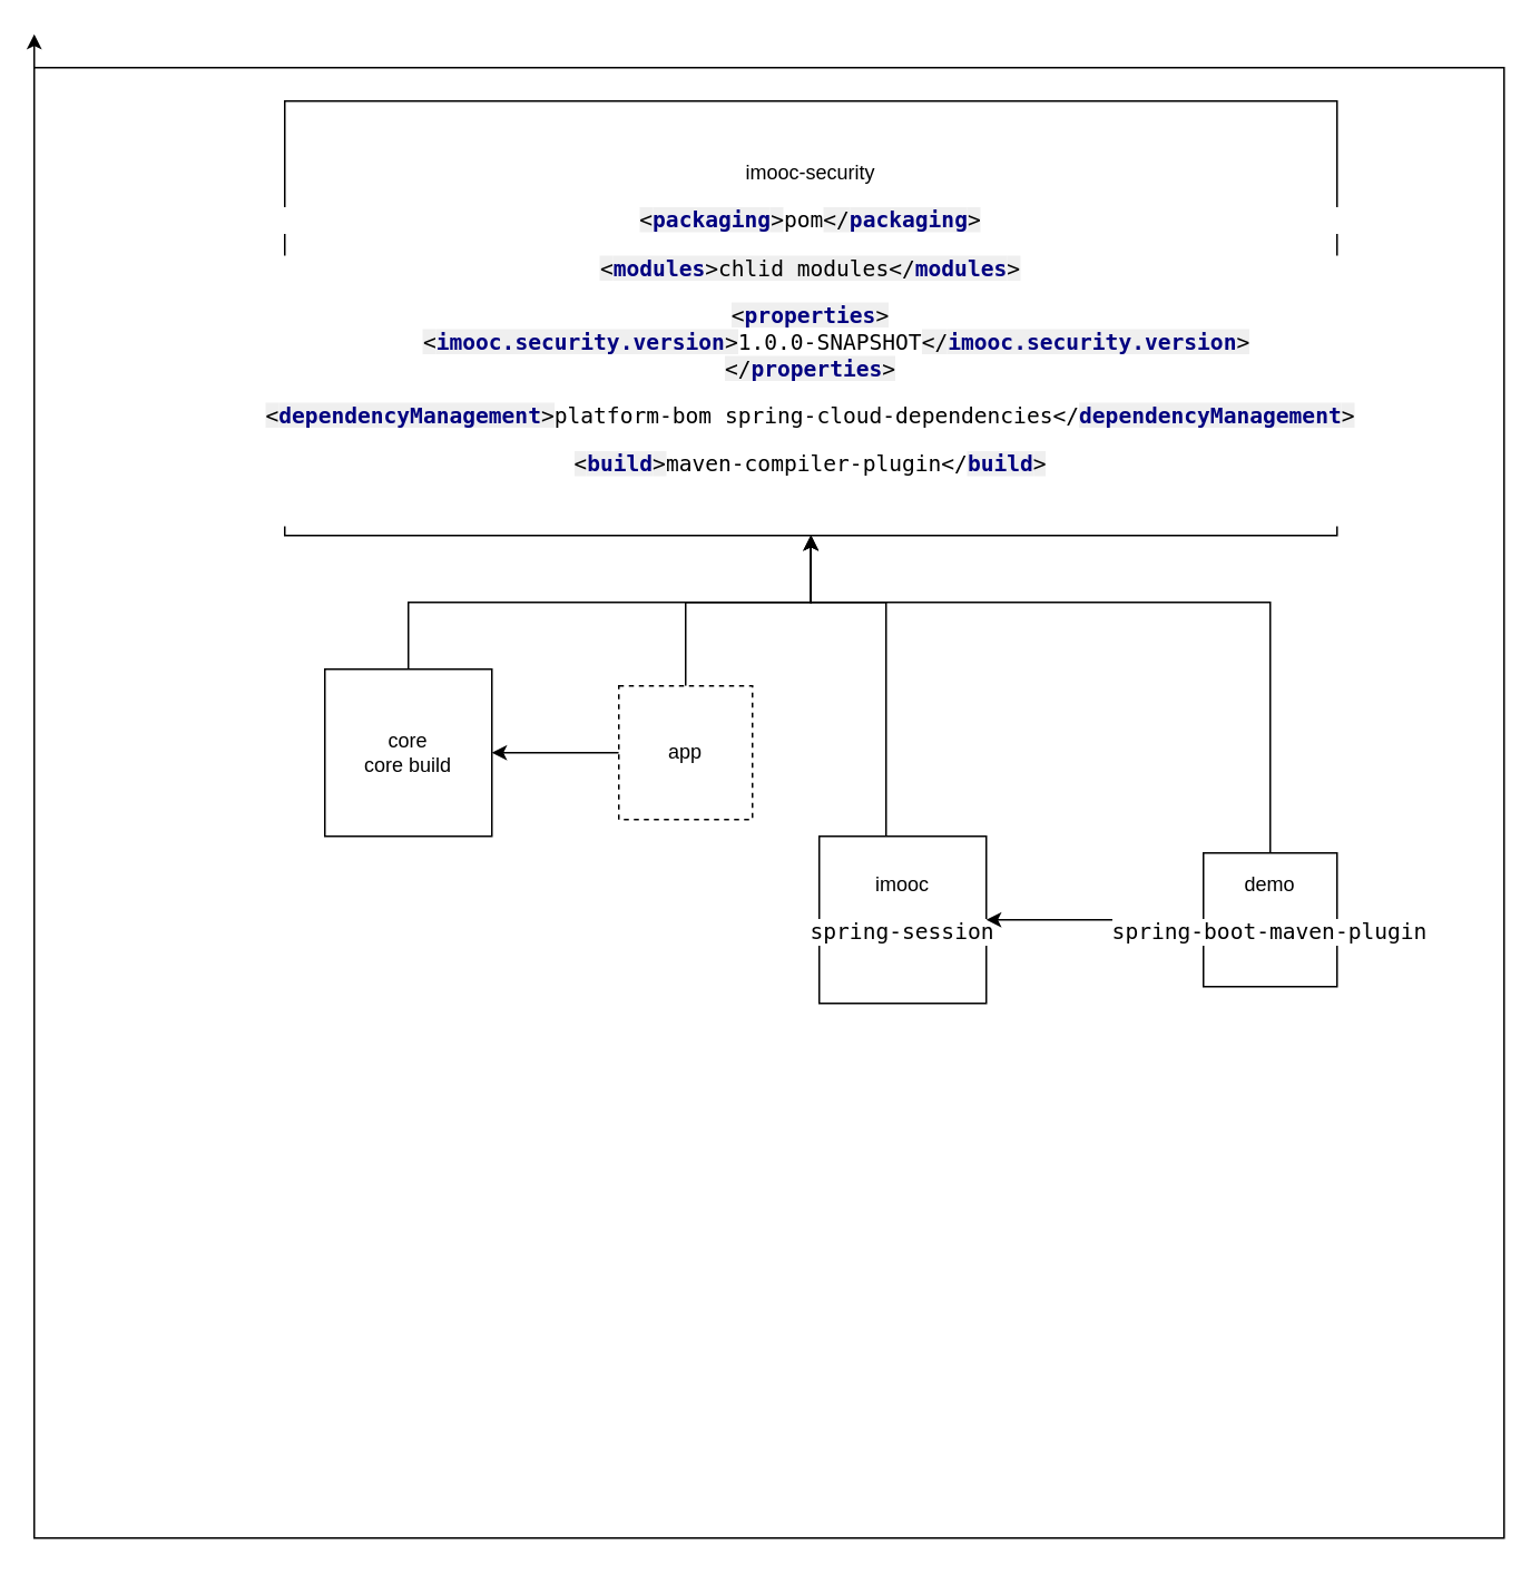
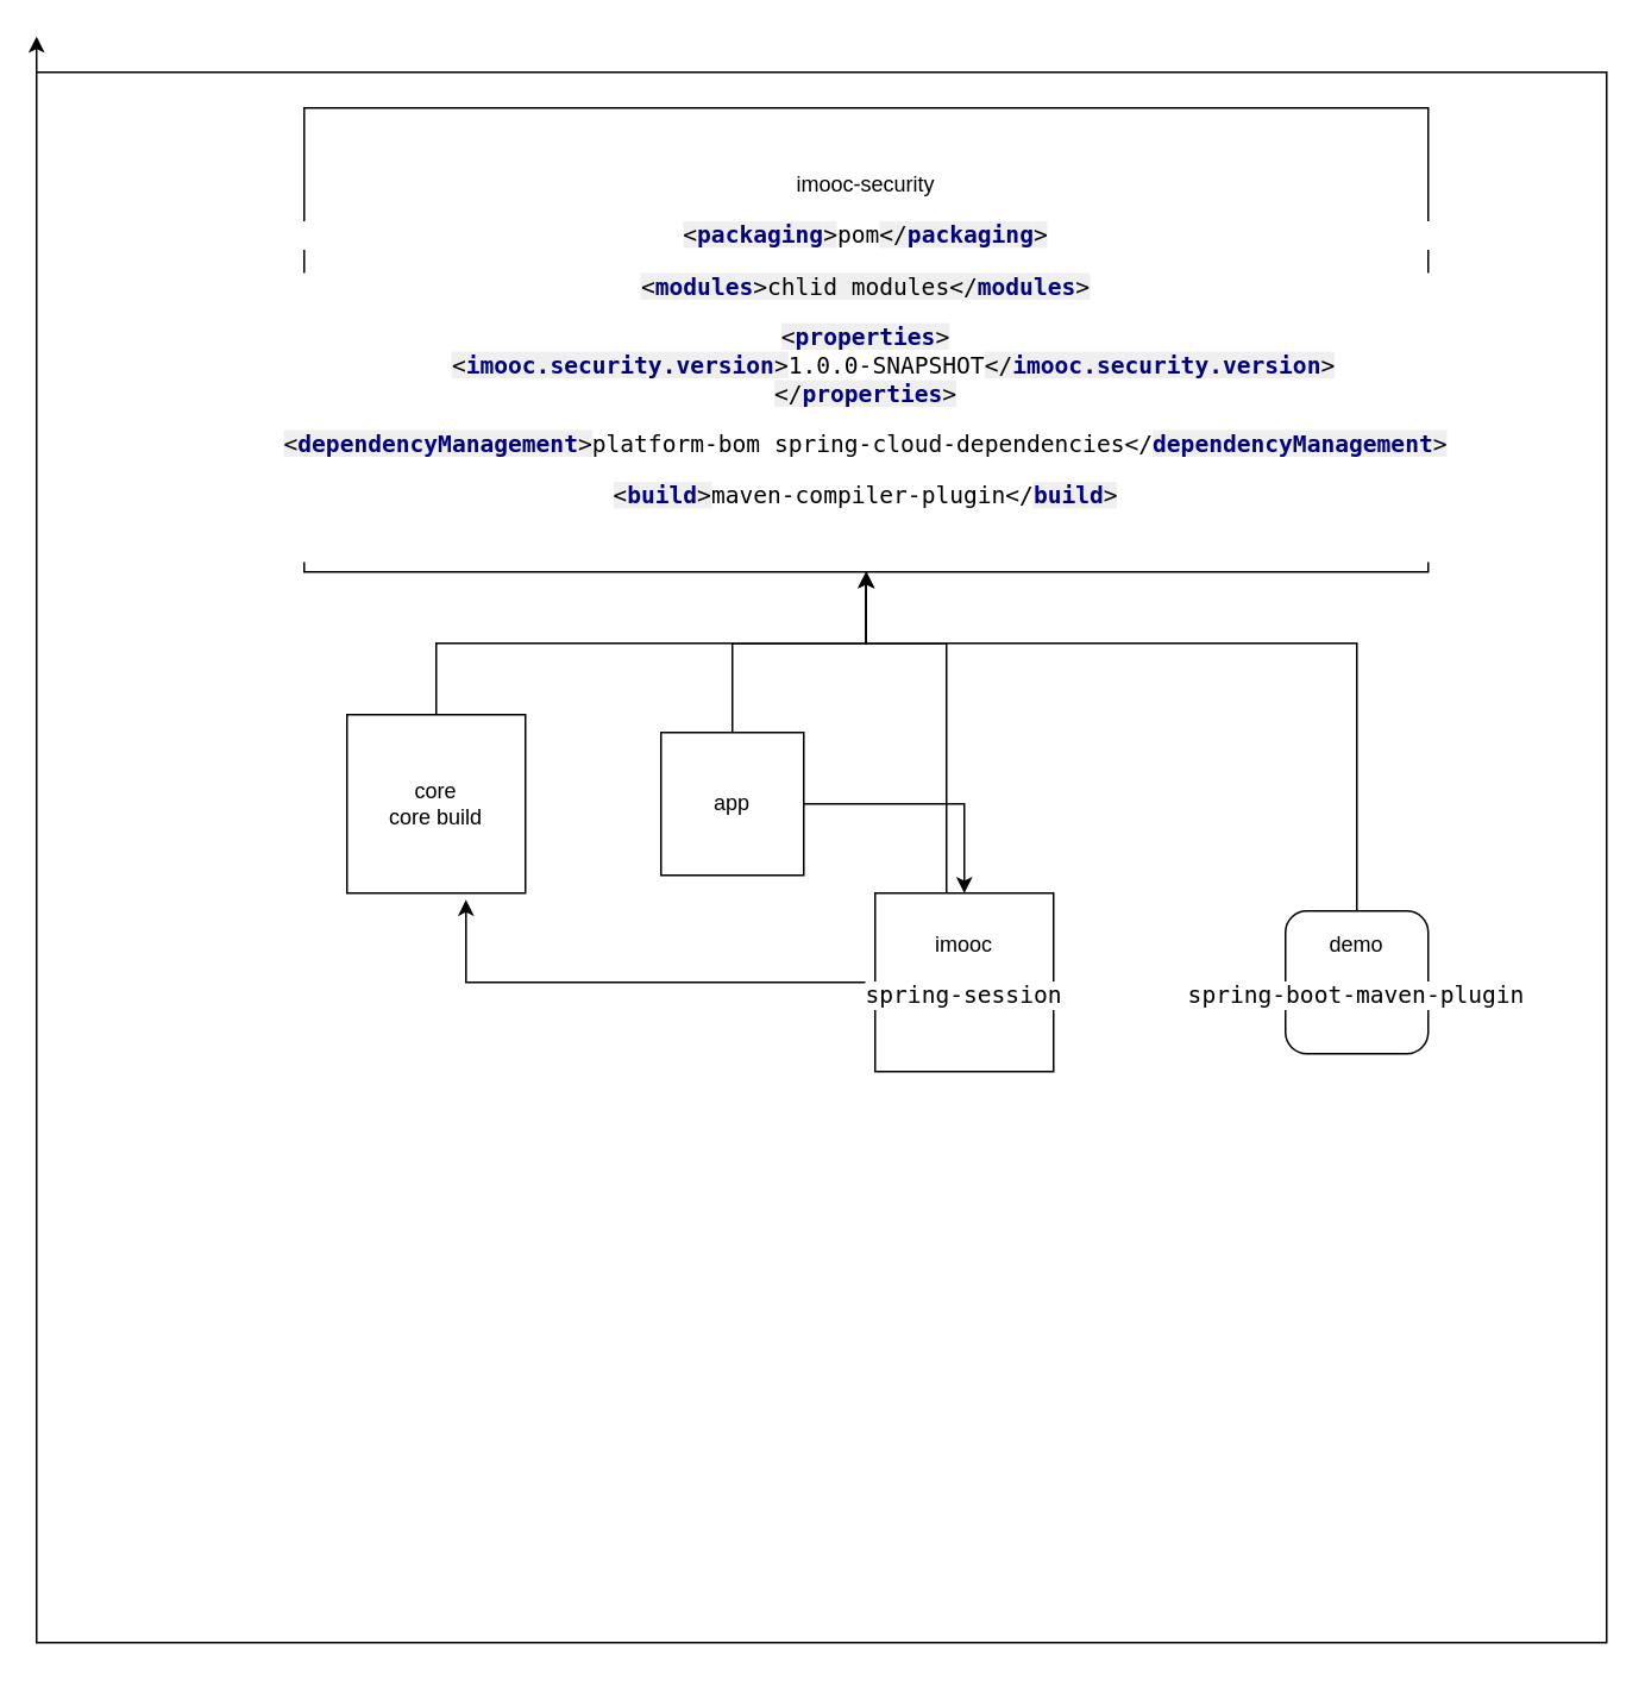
  <mxCell id="0" />
  <mxCell id="1" parent="0" />
  <mxCell id="2" style="edgeStyle=orthogonalEdgeStyle;rounded=0;orthogonalLoop=1;jettySize=auto;html=1;exitX=0;exitY=0;exitDx=0;exitDy=0;" edge="1" parent="1" source="3"><mxGeometry relative="1" as="geometry"><mxPoint x="20" y="20" as="targetPoint" /></mxGeometry></mxCell>
  <mxCell id="3" value="" style="whiteSpace=wrap;html=1;aspect=fixed;" vertex="1" parent="1"><mxGeometry x="20" width="880" height="880" as="geometry" y="40" /></mxCell>
  <mxCell id="4" value="&lt;br&gt;&lt;br&gt;&lt;br&gt;imooc-security&lt;br&gt;&lt;pre style=&quot;background-color: rgb(255 , 255 , 255) ; font-family: &amp;#34;jetbrains mono&amp;#34; , monospace ; font-size: 9.8pt&quot;&gt;&lt;span style=&quot;background-color: #efefef&quot;&gt;&amp;lt;&lt;/span&gt;&lt;span style=&quot;color: #000080 ; background-color: #efefef ; font-weight: bold&quot;&gt;packaging&lt;/span&gt;&lt;span style=&quot;background-color: #efefef&quot;&gt;&amp;gt;&lt;/span&gt;pom&lt;span style=&quot;background-color: #efefef&quot;&gt;&amp;lt;/&lt;/span&gt;&lt;span style=&quot;color: #000080 ; background-color: #efefef ; font-weight: bold&quot;&gt;packaging&lt;/span&gt;&lt;span style=&quot;background-color: #efefef&quot;&gt;&amp;gt;&lt;/span&gt;&lt;/pre&gt;&lt;pre style=&quot;background-color: rgb(255 , 255 , 255) ; font-family: &amp;#34;jetbrains mono&amp;#34; , monospace ; font-size: 9.8pt&quot;&gt;&lt;pre style=&quot;font-family: &amp;#34;jetbrains mono&amp;#34; , monospace ; font-size: 9.8pt&quot;&gt;&lt;span style=&quot;background-color: #efefef&quot;&gt;&amp;lt;&lt;/span&gt;&lt;span style=&quot;color: #000080 ; background-color: #efefef ; font-weight: bold&quot;&gt;modules&lt;/span&gt;&lt;span style=&quot;background-color: #efefef&quot;&gt;&amp;gt;chlid modules&lt;/span&gt;&lt;span style=&quot;background-color: #efefef&quot;&gt;&amp;lt;/&lt;/span&gt;&lt;span style=&quot;color: #000080 ; background-color: #efefef ; font-weight: bold&quot;&gt;modules&lt;/span&gt;&lt;span style=&quot;background-color: #efefef&quot;&gt;&amp;gt;&lt;/span&gt;&lt;/pre&gt;&lt;pre style=&quot;font-family: &amp;#34;jetbrains mono&amp;#34; , monospace ; font-size: 9.8pt&quot;&gt;&lt;pre style=&quot;font-family: &amp;#34;jetbrains mono&amp;#34; , monospace ; font-size: 9.8pt&quot;&gt;&lt;span style=&quot;background-color: #efefef&quot;&gt;&amp;lt;&lt;/span&gt;&lt;span style=&quot;color: #000080 ; background-color: #efefef ; font-weight: bold&quot;&gt;properties&lt;/span&gt;&lt;span style=&quot;background-color: #efefef&quot;&gt;&amp;gt;&lt;/span&gt;&lt;br&gt;    &lt;span style=&quot;background-color: #efefef&quot;&gt;&amp;lt;&lt;/span&gt;&lt;span style=&quot;color: #000080 ; background-color: #efefef ; font-weight: bold&quot;&gt;imooc.security.version&lt;/span&gt;&lt;span style=&quot;background-color: #efefef&quot;&gt;&amp;gt;&lt;/span&gt;1.0.0-SNAPSHOT&lt;span style=&quot;background-color: #efefef&quot;&gt;&amp;lt;/&lt;/span&gt;&lt;span style=&quot;color: #000080 ; background-color: #efefef ; font-weight: bold&quot;&gt;imooc.security.version&lt;/span&gt;&lt;span style=&quot;background-color: #efefef&quot;&gt;&amp;gt;&lt;/span&gt;&lt;br&gt;&lt;span style=&quot;background-color: #efefef&quot;&gt;&amp;lt;/&lt;/span&gt;&lt;span style=&quot;color: #000080 ; background-color: #efefef ; font-weight: bold&quot;&gt;properties&lt;/span&gt;&lt;span style=&quot;background-color: #efefef&quot;&gt;&amp;gt;&lt;/span&gt;&lt;/pre&gt;&lt;pre style=&quot;font-family: &amp;#34;jetbrains mono&amp;#34; , monospace ; font-size: 9.8pt&quot;&gt;&lt;pre style=&quot;font-family: &amp;#34;jetbrains mono&amp;#34; , monospace ; font-size: 9.8pt&quot;&gt;&lt;span style=&quot;background-color: #efefef&quot;&gt;&amp;lt;&lt;/span&gt;&lt;span style=&quot;color: #000080 ; background-color: #efefef ; font-weight: bold&quot;&gt;dependencyManagement&lt;/span&gt;&lt;span style=&quot;background-color: #efefef&quot;&gt;&amp;gt;&lt;/span&gt;platform-bom spring-cloud-dependencies&amp;lt;/&lt;span style=&quot;font-size: 9.8pt ; color: rgb(0 , 0 , 128) ; background-color: rgb(239 , 239 , 239) ; font-weight: bold&quot;&gt;dependencyManagement&lt;/span&gt;&lt;span style=&quot;font-size: 9.8pt ; background-color: rgb(239 , 239 , 239)&quot;&gt;&amp;gt;&lt;/span&gt;&lt;/pre&gt;&lt;pre style=&quot;font-family: &amp;#34;jetbrains mono&amp;#34; , monospace ; font-size: 9.8pt&quot;&gt;&lt;span style=&quot;background-color: #efefef&quot;&gt;&amp;lt;&lt;/span&gt;&lt;span style=&quot;color: #000080 ; background-color: #efefef ; font-weight: bold&quot;&gt;build&lt;/span&gt;&lt;span style=&quot;background-color: #efefef&quot;&gt;&amp;gt;&lt;/span&gt;maven-compiler-plugin&amp;lt;/&lt;span style=&quot;font-size: 9.8pt ; color: rgb(0 , 0 , 128) ; background-color: rgb(239 , 239 , 239) ; font-weight: bold&quot;&gt;build&lt;/span&gt;&lt;span style=&quot;font-size: 9.8pt ; background-color: rgb(239 , 239 , 239)&quot;&gt;&amp;gt;&lt;/span&gt;&lt;/pre&gt;&lt;/pre&gt;&lt;/pre&gt;&lt;pre style=&quot;font-family: &amp;#34;jetbrains mono&amp;#34; , monospace ; font-size: 9.8pt&quot;&gt;&lt;span style=&quot;background-color: #efefef&quot;&gt;&lt;br&gt;&lt;/span&gt;&lt;/pre&gt;&lt;/pre&gt;" style="rounded=0;whiteSpace=wrap;html=1;" vertex="1" parent="1"><mxGeometry x="170" y="60" width="630" height="260" as="geometry" /></mxCell>
  <mxCell id="5" value="" style="edgeStyle=orthogonalEdgeStyle;rounded=0;orthogonalLoop=1;jettySize=auto;html=1;" edge="1" parent="1" source="7" target="4"><mxGeometry relative="1" as="geometry"><Array as="points"><mxPoint x="410" y="360" /><mxPoint x="485" y="360" /></Array></mxGeometry></mxCell>
- <mxCell id="6" value="" style="edgeStyle=orthogonalEdgeStyle;rounded=0;orthogonalLoop=1;jettySize=auto;html=1;" edge="1" parent="1" source="7" target="9"><mxGeometry relative="1" as="geometry" /></mxCell>
- <mxCell id="7" value="app" style="whiteSpace=wrap;html=1;aspect=fixed;dashed=1;" vertex="1" parent="1"><mxGeometry x="370" y="410" width="80" height="80" as="geometry" /></mxCell>
+ <mxCell id="6" value="" style="edgeStyle=orthogonalEdgeStyle;rounded=0;orthogonalLoop=1;jettySize=auto;html=1;" edge="1" parent="1" source="7" target="12"><mxGeometry relative="1" as="geometry" /></mxCell>
+ <mxCell id="7" value="app" style="whiteSpace=wrap;html=1;aspect=fixed;" vertex="1" parent="1"><mxGeometry x="370" y="410" width="80" height="80" as="geometry" /></mxCell>
  <mxCell id="8" value="" style="edgeStyle=orthogonalEdgeStyle;rounded=0;orthogonalLoop=1;jettySize=auto;html=1;" edge="1" parent="1" source="9" target="4"><mxGeometry relative="1" as="geometry" /></mxCell>
  <mxCell id="9" value="core&lt;br&gt;core build" style="whiteSpace=wrap;html=1;aspect=fixed;" vertex="1" parent="1"><mxGeometry x="194" y="400" width="100" height="100" as="geometry" /></mxCell>
  <mxCell id="10" value="" style="edgeStyle=orthogonalEdgeStyle;rounded=0;orthogonalLoop=1;jettySize=auto;html=1;" edge="1" parent="1" source="12" target="4"><mxGeometry relative="1" as="geometry"><Array as="points"><mxPoint x="530" y="360" /><mxPoint x="485" y="360" /></Array></mxGeometry></mxCell>
+ <mxCell id="11" value="" style="edgeStyle=orthogonalEdgeStyle;rounded=0;orthogonalLoop=1;jettySize=auto;html=1;entryX=0.667;entryY=1.037;entryDx=0;entryDy=0;entryPerimeter=0;" edge="1" parent="1" source="12" target="9"><mxGeometry relative="1" as="geometry"><Array as="points"><mxPoint x="261" y="550" /></Array></mxGeometry></mxCell>
  <mxCell id="12" value="imooc&lt;br&gt;&lt;pre style=&quot;background-color: rgb(255 , 255 , 255) ; font-family: &amp;#34;jetbrains mono&amp;#34; , monospace ; font-size: 9.8pt&quot;&gt;spring-session&lt;/pre&gt;" style="whiteSpace=wrap;html=1;aspect=fixed;" vertex="1" parent="1"><mxGeometry x="490" y="500" width="100" height="100" as="geometry" /></mxCell>
  <mxCell id="13" value="" style="edgeStyle=orthogonalEdgeStyle;rounded=0;orthogonalLoop=1;jettySize=auto;html=1;" edge="1" parent="1" source="15" target="4"><mxGeometry relative="1" as="geometry"><Array as="points"><mxPoint x="760" y="360" /><mxPoint x="485" y="360" /></Array></mxGeometry></mxCell>
- <mxCell id="14" style="edgeStyle=orthogonalEdgeStyle;rounded=0;orthogonalLoop=1;jettySize=auto;html=1;" edge="1" parent="1" source="15" target="12"><mxGeometry relative="1" as="geometry" /></mxCell>
- <mxCell id="15" value="demo&lt;br&gt;&lt;pre style=&quot;background-color: rgb(255 , 255 , 255) ; font-family: &amp;#34;jetbrains mono&amp;#34; , monospace ; font-size: 9.8pt&quot;&gt;spring-boot-maven-plugin&lt;/pre&gt;" style="whiteSpace=wrap;html=1;aspect=fixed;" vertex="1" parent="1"><mxGeometry x="720" y="510" width="80" height="80" as="geometry" /></mxCell>
+ <mxCell id="15" value="demo&lt;br&gt;&lt;pre style=&quot;background-color: rgb(255 , 255 , 255) ; font-family: &amp;#34;jetbrains mono&amp;#34; , monospace ; font-size: 9.8pt&quot;&gt;spring-boot-maven-plugin&lt;/pre&gt;" style="whiteSpace=wrap;html=1;aspect=fixed;rounded=1;" vertex="1" parent="1"><mxGeometry x="720" y="510" width="80" height="80" as="geometry" /></mxCell>
